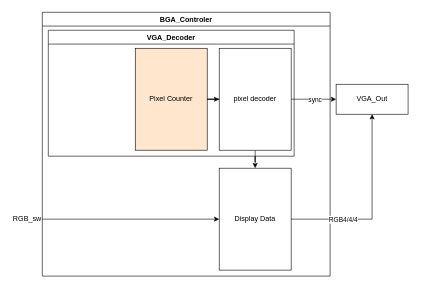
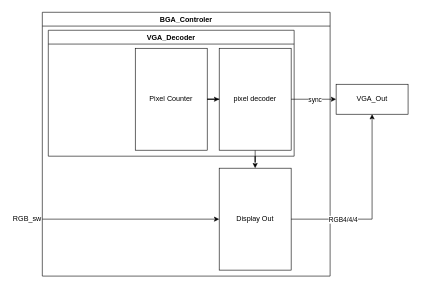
  <mxCell id="0" />
  <mxCell id="1" parent="0" />
  <mxCell id="2" value="BGA_Controler" style="swimlane;whiteSpace=wrap;html=1;" parent="1" vertex="1"><mxGeometry x="70" y="20" width="480" height="440" as="geometry" /></mxCell>
  <mxCell id="3" value="" style="edgeStyle=orthogonalEdgeStyle;rounded=0;orthogonalLoop=1;jettySize=auto;html=1;" parent="2" source="7" target="4" edge="1"><mxGeometry relative="1" as="geometry" /></mxCell>
- <mxCell id="4" value="Display Data" style="rounded=0;whiteSpace=wrap;html=1;" parent="2" vertex="1"><mxGeometry x="295" y="260" width="120" height="170" as="geometry" /></mxCell>
+ <mxCell id="4" value="Display Out" style="rounded=0;whiteSpace=wrap;html=1;" parent="2" vertex="1"><mxGeometry x="295" y="260" width="120" height="170" as="geometry" /></mxCell>
  <mxCell id="5" value="VGA_Decoder" style="swimlane;whiteSpace=wrap;html=1;" vertex="1" parent="2"><mxGeometry x="10" y="30" width="410" height="210" as="geometry" /></mxCell>
- <mxCell id="6" value="Pixel Counter" style="rounded=0;whiteSpace=wrap;html=1;fillColor=#ffe6cc;" parent="5" vertex="1"><mxGeometry x="145" y="30" width="120" height="170" as="geometry" /></mxCell>
+ <mxCell id="6" value="Pixel Counter" style="rounded=0;whiteSpace=wrap;html=1;" parent="5" vertex="1"><mxGeometry x="145" y="30" width="120" height="170" as="geometry" /></mxCell>
  <mxCell id="7" value="pixel decoder" style="rounded=0;whiteSpace=wrap;html=1;" parent="5" vertex="1"><mxGeometry x="285" y="30" width="120" height="170" as="geometry" /></mxCell>
  <mxCell id="8" value="" style="edgeStyle=orthogonalEdgeStyle;rounded=0;orthogonalLoop=1;jettySize=auto;html=1;" edge="1" parent="5" source="6" target="7"><mxGeometry relative="1" as="geometry" /></mxCell>
  <mxCell id="9" style="edgeStyle=orthogonalEdgeStyle;rounded=0;orthogonalLoop=1;jettySize=auto;html=1;entryX=0;entryY=0.5;entryDx=0;entryDy=0;" parent="1" source="10" target="4" edge="1"><mxGeometry relative="1" as="geometry" /></mxCell>
  <mxCell id="10" value="RGB_sw" style="text;html=1;align=center;verticalAlign=middle;whiteSpace=wrap;rounded=0;" parent="1" vertex="1"><mxGeometry x="20" y="350" width="50" height="30" as="geometry" /></mxCell>
  <mxCell id="11" value="VGA_Out" style="rounded=0;whiteSpace=wrap;html=1;" parent="1" vertex="1"><mxGeometry x="560" y="140" width="120" height="50" as="geometry" /></mxCell>
  <mxCell id="12" style="edgeStyle=orthogonalEdgeStyle;rounded=0;orthogonalLoop=1;jettySize=auto;html=1;entryX=0.5;entryY=1;entryDx=0;entryDy=0;" parent="1" source="4" target="11" edge="1"><mxGeometry relative="1" as="geometry" /></mxCell>
  <mxCell id="13" value="RGB4/4/4" style="edgeLabel;html=1;align=center;verticalAlign=middle;resizable=0;points=[];" parent="12" vertex="1" connectable="0"><mxGeometry x="-0.885" y="-1" relative="1" as="geometry"><mxPoint x="68" y="-1" as="offset" /></mxGeometry></mxCell>
  <mxCell id="14" value="" style="edgeStyle=orthogonalEdgeStyle;rounded=0;orthogonalLoop=1;jettySize=auto;html=1;" parent="1" source="7" target="11" edge="1"><mxGeometry relative="1" as="geometry" /></mxCell>
  <mxCell id="15" value="sync" style="edgeLabel;html=1;align=center;verticalAlign=middle;resizable=0;points=[];" parent="14" vertex="1" connectable="0"><mxGeometry x="0.556" y="-1" relative="1" as="geometry"><mxPoint x="-19" y="-1" as="offset" /></mxGeometry></mxCell>
